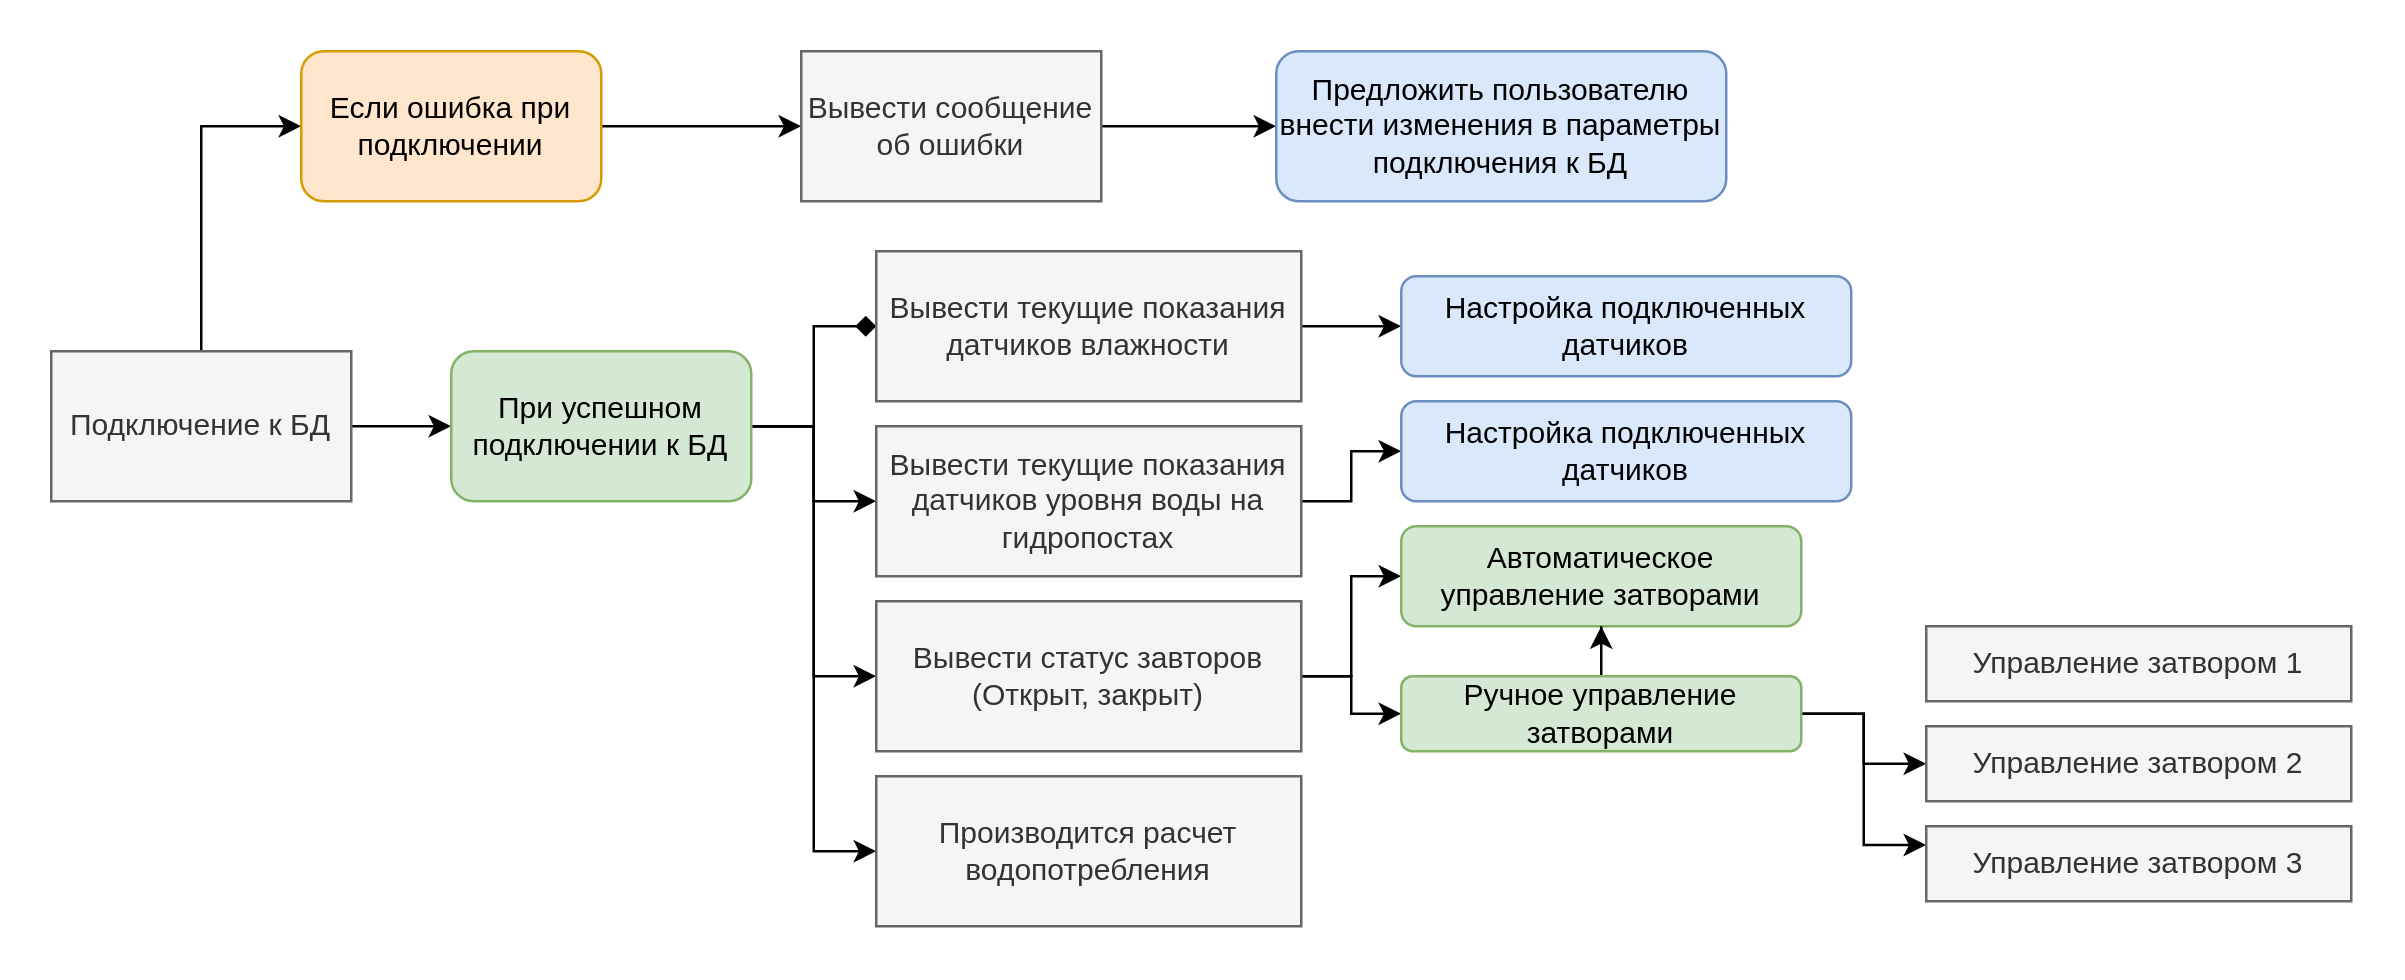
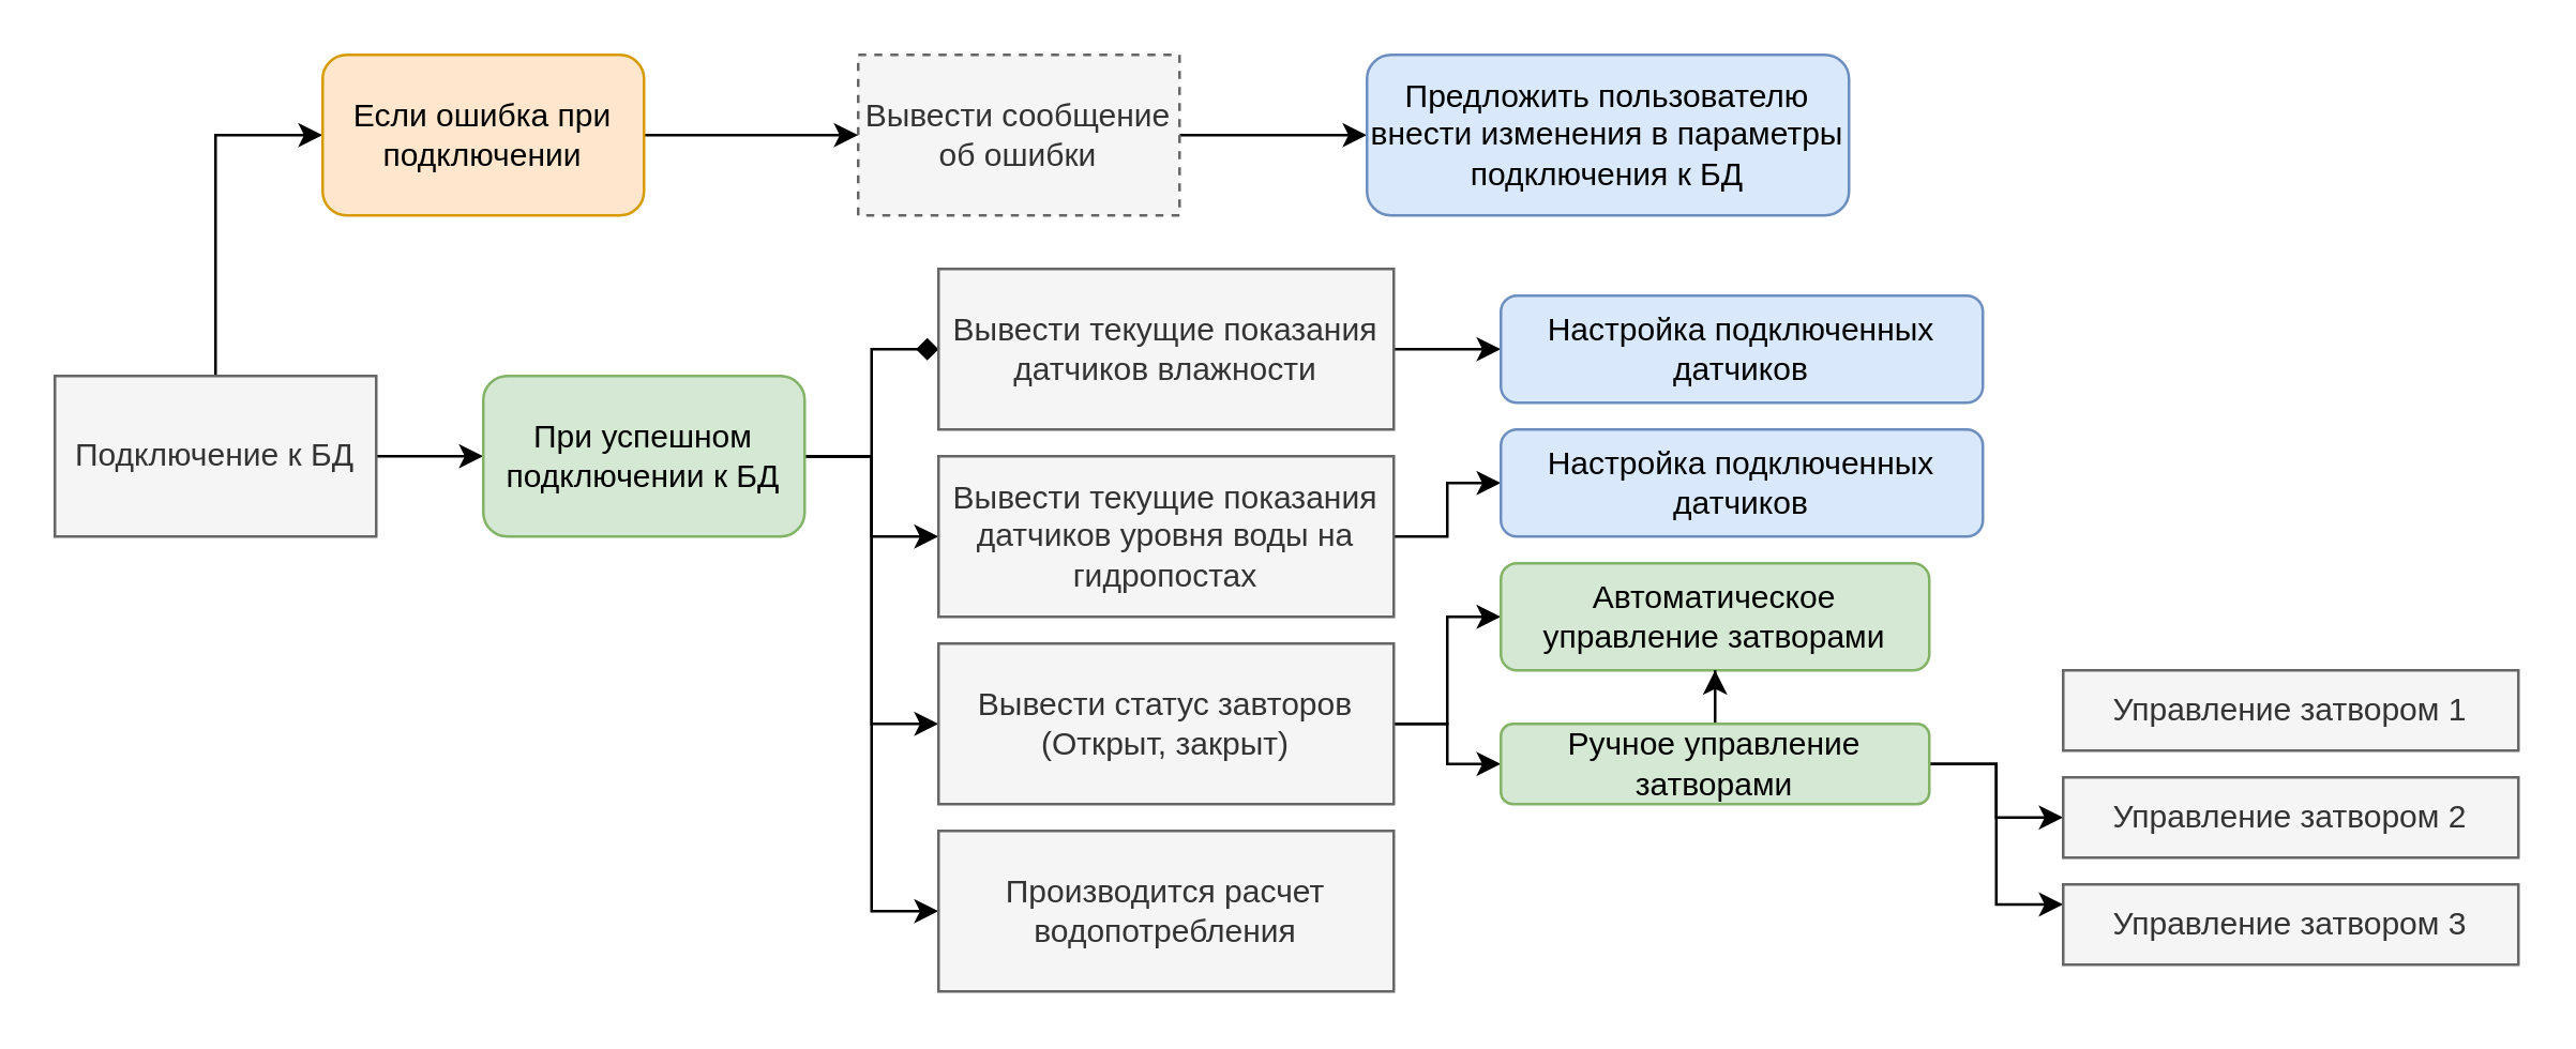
  <mxCell id="0" />
  <mxCell id="1" parent="0" />
  <mxCell id="2" style="edgeStyle=orthogonalEdgeStyle;rounded=0;orthogonalLoop=1;jettySize=auto;html=1;entryX=0;entryY=0.5;entryDx=0;entryDy=0;" edge="1" parent="1" source="4" target="6"><mxGeometry relative="1" as="geometry" /></mxCell>
  <mxCell id="3" style="edgeStyle=orthogonalEdgeStyle;rounded=0;orthogonalLoop=1;jettySize=auto;html=1;exitX=1;exitY=0.5;exitDx=0;exitDy=0;" edge="1" parent="1" source="4" target="14"><mxGeometry relative="1" as="geometry" /></mxCell>
  <mxCell id="4" value="Подключение к БД" style="rounded=0;whiteSpace=wrap;html=1;fillColor=#f5f5f5;fontColor=#333333;strokeColor=#666666;" vertex="1" parent="1"><mxGeometry x="20" y="140" width="120" height="60" as="geometry" /></mxCell>
  <mxCell id="5" style="edgeStyle=orthogonalEdgeStyle;rounded=0;orthogonalLoop=1;jettySize=auto;html=1;exitX=1;exitY=0.5;exitDx=0;exitDy=0;entryX=0;entryY=0.5;entryDx=0;entryDy=0;" edge="1" parent="1" source="6" target="8"><mxGeometry relative="1" as="geometry" /></mxCell>
  <mxCell id="6" value="Если ошибка при подключении" style="rounded=1;whiteSpace=wrap;html=1;fillColor=#ffe6cc;strokeColor=#d79b00;" vertex="1" parent="1"><mxGeometry x="120" y="20" width="120" height="60" as="geometry" /></mxCell>
  <mxCell id="7" value="" style="edgeStyle=orthogonalEdgeStyle;rounded=0;orthogonalLoop=1;jettySize=auto;html=1;" edge="1" parent="1" source="8" target="9"><mxGeometry relative="1" as="geometry" /></mxCell>
- <mxCell id="8" value="Вывести сообщение об ошибки" style="rounded=0;whiteSpace=wrap;html=1;fillColor=#f5f5f5;fontColor=#333333;strokeColor=#666666;" vertex="1" parent="1"><mxGeometry x="320" y="20" width="120" height="60" as="geometry" /></mxCell>
+ <mxCell id="8" value="Вывести сообщение об ошибки" style="rounded=0;whiteSpace=wrap;html=1;fillColor=#f5f5f5;fontColor=#333333;strokeColor=#666666;dashed=1;" vertex="1" parent="1"><mxGeometry x="320" y="20" width="120" height="60" as="geometry" /></mxCell>
  <mxCell id="9" value="Предложить пользователю внести изменения в параметры подключения к БД" style="rounded=1;whiteSpace=wrap;html=1;fillColor=#dae8fc;strokeColor=#6c8ebf;" vertex="1" parent="1"><mxGeometry x="510" y="20" width="180" height="60" as="geometry" /></mxCell>
  <mxCell id="10" style="edgeStyle=orthogonalEdgeStyle;rounded=0;orthogonalLoop=1;jettySize=auto;html=1;exitX=1;exitY=0.5;exitDx=0;exitDy=0;entryX=0;entryY=0.5;entryDx=0;entryDy=0;endArrow=diamond;" edge="1" parent="1" source="14" target="16"><mxGeometry relative="1" as="geometry" /></mxCell>
  <mxCell id="11" style="edgeStyle=orthogonalEdgeStyle;rounded=0;orthogonalLoop=1;jettySize=auto;html=1;exitX=1;exitY=0.5;exitDx=0;exitDy=0;entryX=0;entryY=0.5;entryDx=0;entryDy=0;" edge="1" parent="1" source="14" target="18"><mxGeometry relative="1" as="geometry" /></mxCell>
  <mxCell id="12" style="edgeStyle=orthogonalEdgeStyle;rounded=0;orthogonalLoop=1;jettySize=auto;html=1;exitX=1;exitY=0.5;exitDx=0;exitDy=0;entryX=0;entryY=0.5;entryDx=0;entryDy=0;" edge="1" parent="1" source="14" target="21"><mxGeometry relative="1" as="geometry" /></mxCell>
  <mxCell id="13" style="edgeStyle=orthogonalEdgeStyle;rounded=0;orthogonalLoop=1;jettySize=auto;html=1;exitX=1;exitY=0.5;exitDx=0;exitDy=0;entryX=0;entryY=0.5;entryDx=0;entryDy=0;" edge="1" parent="1" source="14" target="22"><mxGeometry relative="1" as="geometry" /></mxCell>
  <mxCell id="14" value="При успешном подключении к БД" style="rounded=1;whiteSpace=wrap;html=1;fillColor=#d5e8d4;strokeColor=#82b366;" vertex="1" parent="1"><mxGeometry x="180" y="140" width="120" height="60" as="geometry" /></mxCell>
  <mxCell id="15" style="edgeStyle=orthogonalEdgeStyle;rounded=0;orthogonalLoop=1;jettySize=auto;html=1;" edge="1" parent="1" source="16" target="31"><mxGeometry relative="1" as="geometry" /></mxCell>
  <mxCell id="16" value="Вывести текущие показания датчиков влажности" style="rounded=0;whiteSpace=wrap;html=1;fillColor=#f5f5f5;strokeColor=#666666;fontColor=#333333;" vertex="1" parent="1"><mxGeometry x="350" y="100" width="170" height="60" as="geometry" /></mxCell>
  <mxCell id="17" style="edgeStyle=orthogonalEdgeStyle;rounded=0;orthogonalLoop=1;jettySize=auto;html=1;exitX=1;exitY=0.5;exitDx=0;exitDy=0;entryX=0;entryY=0.5;entryDx=0;entryDy=0;" edge="1" parent="1" source="18" target="32"><mxGeometry relative="1" as="geometry" /></mxCell>
  <mxCell id="18" value="Вывести текущие показания датчиков уровня воды на гидропостах" style="rounded=0;whiteSpace=wrap;html=1;fillColor=#f5f5f5;strokeColor=#666666;fontColor=#333333;" vertex="1" parent="1"><mxGeometry x="350" y="170" width="170" height="60" as="geometry" /></mxCell>
  <mxCell id="19" style="edgeStyle=orthogonalEdgeStyle;rounded=0;orthogonalLoop=1;jettySize=auto;html=1;exitX=1;exitY=0.5;exitDx=0;exitDy=0;entryX=0;entryY=0.5;entryDx=0;entryDy=0;" edge="1" parent="1" source="21" target="23"><mxGeometry relative="1" as="geometry" /></mxCell>
  <mxCell id="20" style="edgeStyle=orthogonalEdgeStyle;rounded=0;orthogonalLoop=1;jettySize=auto;html=1;exitX=1;exitY=0.5;exitDx=0;exitDy=0;" edge="1" parent="1" source="21" target="27"><mxGeometry relative="1" as="geometry" /></mxCell>
  <mxCell id="21" value="Вывести статус завторов (Открыт, закрыт)" style="rounded=0;whiteSpace=wrap;html=1;fillColor=#f5f5f5;strokeColor=#666666;fontColor=#333333;" vertex="1" parent="1"><mxGeometry x="350" y="240" width="170" height="60" as="geometry" /></mxCell>
  <mxCell id="22" value="Производится расчет водопотребления" style="rounded=0;whiteSpace=wrap;html=1;fillColor=#f5f5f5;strokeColor=#666666;fontColor=#333333;" vertex="1" parent="1"><mxGeometry x="350" y="310" width="170" height="60" as="geometry" /></mxCell>
  <mxCell id="23" value="Автоматическое управление затворами" style="rounded=1;whiteSpace=wrap;html=1;fillColor=#d5e8d4;strokeColor=#82b366;" vertex="1" parent="1"><mxGeometry x="560" y="210" width="160" height="40" as="geometry" /></mxCell>
  <mxCell id="24" style="edgeStyle=orthogonalEdgeStyle;rounded=0;orthogonalLoop=1;jettySize=auto;html=1;" edge="1" parent="1" source="27" target="23"><mxGeometry relative="1" as="geometry" /></mxCell>
  <mxCell id="25" style="edgeStyle=orthogonalEdgeStyle;rounded=0;orthogonalLoop=1;jettySize=auto;html=1;" edge="1" parent="1" source="27" target="29"><mxGeometry relative="1" as="geometry" /></mxCell>
  <mxCell id="26" style="edgeStyle=orthogonalEdgeStyle;rounded=0;orthogonalLoop=1;jettySize=auto;html=1;entryX=0;entryY=0.25;entryDx=0;entryDy=0;" edge="1" parent="1" source="27" target="30"><mxGeometry relative="1" as="geometry" /></mxCell>
  <mxCell id="27" value="Ручное управление затворами" style="rounded=1;whiteSpace=wrap;html=1;fillColor=#d5e8d4;strokeColor=#82b366;" vertex="1" parent="1"><mxGeometry x="560" y="270" width="160" height="30" as="geometry" /></mxCell>
  <mxCell id="28" value="Управление затвором 1" style="rounded=0;whiteSpace=wrap;html=1;fillColor=#f5f5f5;strokeColor=#666666;fontColor=#333333;" vertex="1" parent="1"><mxGeometry x="770" y="250" width="170" height="30" as="geometry" /></mxCell>
  <mxCell id="29" value="Управление затвором 2" style="rounded=0;whiteSpace=wrap;html=1;fillColor=#f5f5f5;strokeColor=#666666;fontColor=#333333;" vertex="1" parent="1"><mxGeometry x="770" y="290" width="170" height="30" as="geometry" /></mxCell>
  <mxCell id="30" value="Управление затвором 3" style="rounded=0;whiteSpace=wrap;html=1;fillColor=#f5f5f5;strokeColor=#666666;fontColor=#333333;" vertex="1" parent="1"><mxGeometry x="770" y="330" width="170" height="30" as="geometry" /></mxCell>
  <mxCell id="31" value="Настройка подключенных датчиков" style="rounded=1;whiteSpace=wrap;html=1;fillColor=#dae8fc;strokeColor=#6c8ebf;" vertex="1" parent="1"><mxGeometry x="560" y="110" width="180" height="40" as="geometry" /></mxCell>
  <mxCell id="32" value="Настройка подключенных датчиков" style="rounded=1;whiteSpace=wrap;html=1;fillColor=#dae8fc;strokeColor=#6c8ebf;" vertex="1" parent="1"><mxGeometry x="560" y="160" width="180" height="40" as="geometry" /></mxCell>
